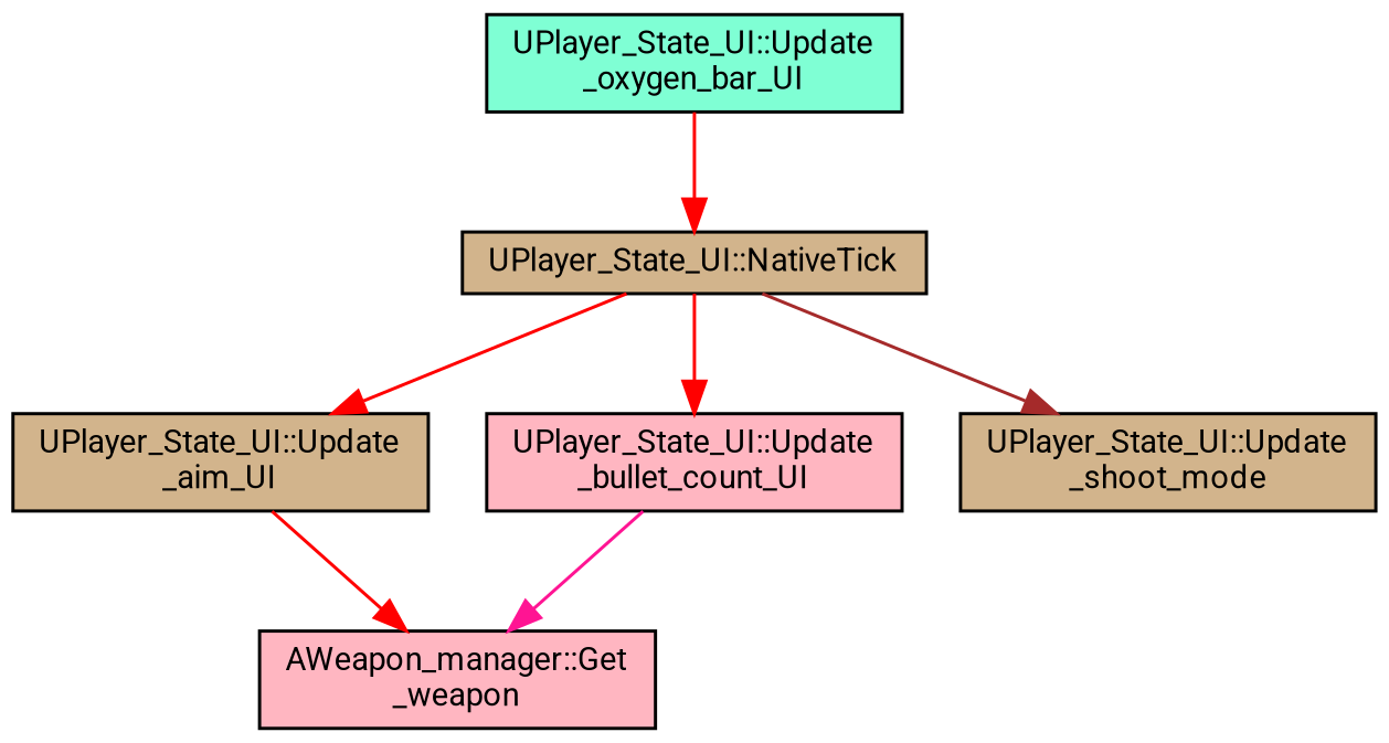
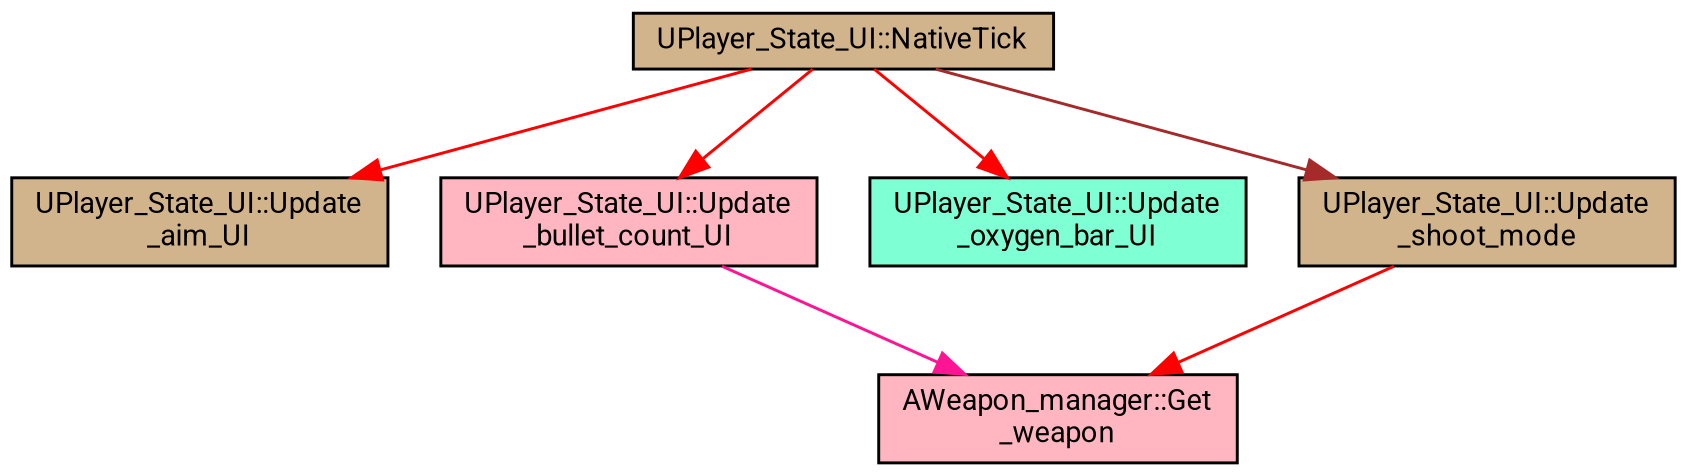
  digraph {
    fontname=Roboto
    rankdir=TB
    node [color=black fillcolor=tan fontname=Roboto fontsize=10 shape=record style=filled]
    edge [color=red fontname=Roboto fontsize=10 labelfontname=Helvetica labelfontsize=10 style=solid]
    n1 [fontcolor=black height=0.2 label="UPlayer_State_UI::NativeTick" width=0.4]
    n2 [height=0.2 label="UPlayer_State_UI::Update\l_aim_UI" width=0.4]
    n3 [fillcolor=lightpink height=0.2 label="UPlayer_State_UI::Update\l_bullet_count_UI" width=0.4]
    n4 [fillcolor=aquamarine height=0.2 label="UPlayer_State_UI::Update\l_oxygen_bar_UI" width=0.4]
    n5 [height=0.2 label="UPlayer_State_UI::Update\l_shoot_mode" width=0.4]
    n6 [fillcolor=lightpink height=0.2 label="AWeapon_manager::Get\l_weapon" width=0.4]
    n1 -> n2
    n1 -> n3
-   n4 -> n1
+   n1 -> n4
    n1 -> n5 [color=brown]
    n3 -> n6 [color=deeppink]
-   n2 -> n6
+   n5 -> n6
  }
